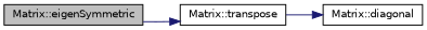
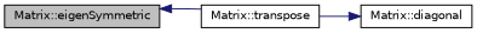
  digraph {
    rankdir=LR
    node [color=black fontname=Helvetica fontsize=10 shape=record]
    edge [color=midnightblue fontname=Helvetica fontsize=10 labelfontname=Helvetica labelfontsize=10 style=solid]
    n1 [fillcolor=grey75 fontcolor=black height=0.2 label="Matrix::eigenSymmetric" style=filled width=0.4]
    n2 [height=0.2 label="Matrix::transpose" width=0.4]
    n3 [height=0.2 label="Matrix::diagonal" width=0.4]
-   n1 -> n2
+   n2 -> n1
    n2 -> n3
  }
